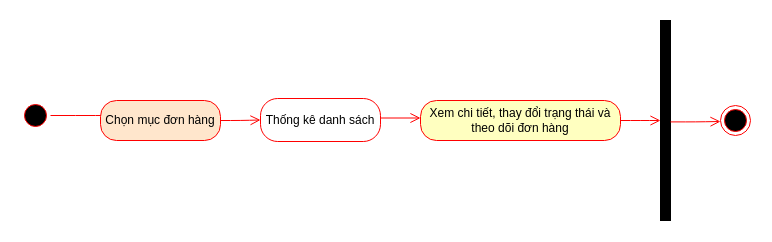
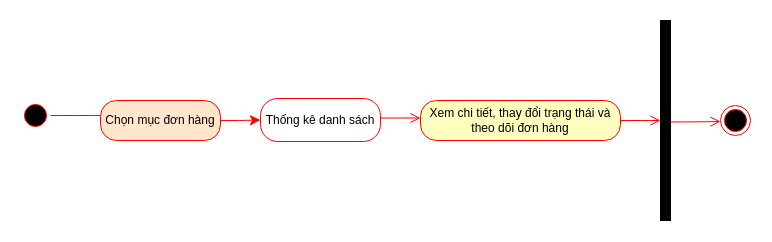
  <mxCell id="0" />
  <mxCell id="1" parent="0" />
  <mxCell id="2" value="" style="ellipse;html=1;shape=startState;fillColor=#000000;strokeColor=#ff0000;" vertex="1" parent="1"><mxGeometry y="100" width="30" height="30" as="geometry" x="20" /></mxCell>
  <mxCell id="3" value="" style="edgeStyle=orthogonalEdgeStyle;html=1;verticalAlign=bottom;endArrow=open;endSize=8;strokeColor=#ff0000;exitX=1;exitY=0.5;exitDx=0;exitDy=0;" edge="1" parent="1" source="2"><mxGeometry relative="1" as="geometry"><mxPoint x="120" y="115" as="targetPoint" /></mxGeometry></mxCell>
  <mxCell id="4" value="Chọn mục đơn hàng" style="rounded=1;whiteSpace=wrap;html=1;arcSize=40;fontColor=#000000;fillColor=#ffe6cc;strokeColor=#ff0000;" vertex="1" parent="1"><mxGeometry x="100" y="100" width="120" height="40" as="geometry" /></mxCell>
- <mxCell id="5" value="" style="edgeStyle=orthogonalEdgeStyle;html=1;verticalAlign=bottom;endArrow=open;endSize=8;strokeColor=#ff0000;exitX=1;exitY=0.5;exitDx=0;exitDy=0;entryX=0;entryY=0.5;entryDx=0;entryDy=0;" edge="1" parent="1" source="4" target="6"><mxGeometry relative="1" as="geometry"><mxPoint x="260" y="118" as="targetPoint" /></mxGeometry></mxCell>
+ <mxCell id="5" value="" style="edgeStyle=orthogonalEdgeStyle;html=1;verticalAlign=bottom;endArrow=classic;endSize=8;strokeColor=#ff0000;exitX=1;exitY=0.5;exitDx=0;exitDy=0;entryX=0;entryY=0.5;entryDx=0;entryDy=0;" edge="1" parent="1" source="4" target="6"><mxGeometry relative="1" as="geometry"><mxPoint x="260" y="118" as="targetPoint" /></mxGeometry></mxCell>
  <mxCell id="6" value="Thống kê danh sách" style="rounded=1;whiteSpace=wrap;html=1;arcSize=40;fontColor=#000000;fillColor=#ffffff;strokeColor=#ff0000;" vertex="1" parent="1"><mxGeometry x="260" y="98" width="120" height="43" as="geometry" /></mxCell>
  <mxCell id="7" value="" style="edgeStyle=orthogonalEdgeStyle;html=1;verticalAlign=bottom;endArrow=open;endSize=8;strokeColor=#ff0000;exitX=1;exitY=0.5;exitDx=0;exitDy=0;" edge="1" parent="1"><mxGeometry relative="1" as="geometry"><mxPoint x="420" y="117.5" as="targetPoint" /><mxPoint x="380" y="117.5" as="sourcePoint" /></mxGeometry></mxCell>
  <mxCell id="8" value="Xem chi tiết, thay đổi trạng thái và theo dõi đơn hàng" style="rounded=1;whiteSpace=wrap;html=1;arcSize=40;fontColor=#000000;fillColor=#ffffc0;strokeColor=#ff0000;" vertex="1" parent="1"><mxGeometry x="420" y="100" width="200" height="40" as="geometry" /></mxCell>
  <mxCell id="9" value="" style="edgeStyle=orthogonalEdgeStyle;html=1;verticalAlign=bottom;endArrow=open;endSize=8;strokeColor=#ff0000;exitX=1;exitY=0.5;exitDx=0;exitDy=0;" edge="1" parent="1" source="8"><mxGeometry relative="1" as="geometry"><mxPoint x="660" y="120" as="targetPoint" /><mxPoint x="390" y="127.5" as="sourcePoint" /></mxGeometry></mxCell>
  <mxCell id="10" value="" style="html=1;points=[];perimeter=orthogonalPerimeter;strokeColor=#000000;fillColor=#000000;" vertex="1" parent="1"><mxGeometry x="660" width="10" height="200" as="geometry" y="20" /></mxCell>
  <mxCell id="11" value="" style="edgeStyle=orthogonalEdgeStyle;html=1;verticalAlign=bottom;endArrow=open;endSize=8;strokeColor=#ff0000;exitX=1;exitY=0.507;exitDx=0;exitDy=0;exitPerimeter=0;" edge="1" parent="1" source="10"><mxGeometry relative="1" as="geometry"><mxPoint x="720" y="121" as="targetPoint" /><mxPoint x="390" y="127.5" as="sourcePoint" /></mxGeometry></mxCell>
  <mxCell id="12" value="" style="ellipse;html=1;shape=endState;fillColor=#000000;strokeColor=#ff0000;" vertex="1" parent="1"><mxGeometry x="720" y="105" width="30" height="30" as="geometry" /></mxCell>
